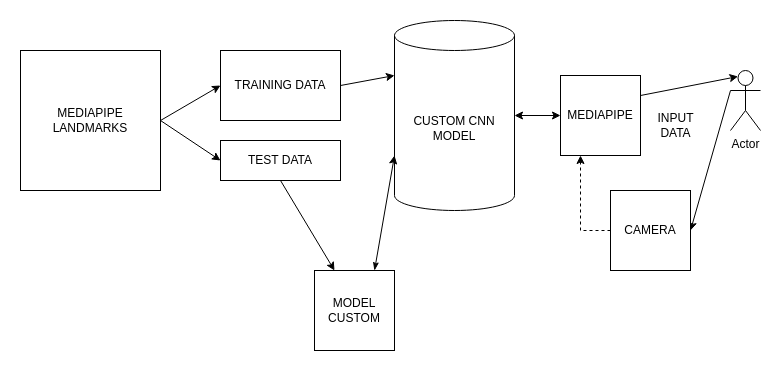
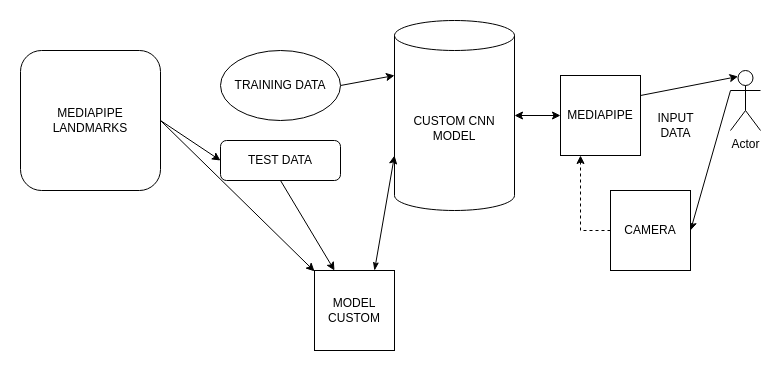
  <mxCell id="0" />
  <mxCell id="1" parent="0" />
- <mxCell id="2" style="edgeStyle=none;rounded=0;orthogonalLoop=1;jettySize=auto;html=1;exitX=1;exitY=0.5;exitDx=0;exitDy=0;entryX=0;entryY=0.5;entryDx=0;entryDy=0;startArrow=none;startFill=0;" parent="1" source="4" target="8" edge="1"><mxGeometry relative="1" as="geometry" /></mxCell>
+ <mxCell id="2" style="edgeStyle=none;rounded=0;orthogonalLoop=1;jettySize=auto;html=1;exitX=1;exitY=0.5;exitDx=0;exitDy=0;startArrow=none;startFill=0;" parent="1" source="4" target="16" edge="1"><mxGeometry relative="1" as="geometry" /></mxCell>
  <mxCell id="3" style="edgeStyle=none;rounded=0;orthogonalLoop=1;jettySize=auto;html=1;exitX=1;exitY=0.5;exitDx=0;exitDy=0;entryX=0;entryY=0.5;entryDx=0;entryDy=0;startArrow=none;startFill=0;" parent="1" source="4" target="6" edge="1"><mxGeometry relative="1" as="geometry" /></mxCell>
- <mxCell id="4" value="MEDIAPIPE LANDMARKS" style="whiteSpace=wrap;html=1;aspect=fixed;" parent="1" vertex="1"><mxGeometry x="20" y="50" width="140" height="140" as="geometry" /></mxCell>
+ <mxCell id="4" value="MEDIAPIPE LANDMARKS" style="whiteSpace=wrap;html=1;aspect=fixed;rounded=1;" parent="1" vertex="1"><mxGeometry x="20" y="50" width="140" height="140" as="geometry" /></mxCell>
  <mxCell id="5" style="edgeStyle=none;rounded=0;orthogonalLoop=1;jettySize=auto;html=1;exitX=0.5;exitY=1;exitDx=0;exitDy=0;entryX=0.25;entryY=0;entryDx=0;entryDy=0;startArrow=none;startFill=0;" parent="1" source="6" target="16" edge="1"><mxGeometry relative="1" as="geometry" /></mxCell>
- <mxCell id="6" value="TEST DATA" style="rounded=0;whiteSpace=wrap;html=1;" parent="1" vertex="1"><mxGeometry x="220" y="140" width="120" height="40" as="geometry" /></mxCell>
+ <mxCell id="6" value="TEST DATA" style="whiteSpace=wrap;html=1;rounded=1;" parent="1" vertex="1"><mxGeometry x="220" y="140" width="120" height="40" as="geometry" /></mxCell>
  <mxCell id="7" style="edgeStyle=none;rounded=0;orthogonalLoop=1;jettySize=auto;html=1;exitX=1;exitY=0.5;exitDx=0;exitDy=0;entryX=0;entryY=0;entryDx=0;entryDy=55;entryPerimeter=0;startArrow=none;startFill=0;" parent="1" source="8" target="10" edge="1"><mxGeometry relative="1" as="geometry" /></mxCell>
- <mxCell id="8" value="TRAINING DATA" style="rounded=0;whiteSpace=wrap;html=1;" parent="1" vertex="1"><mxGeometry x="220" y="50" width="120" height="70" as="geometry" /></mxCell>
+ <mxCell id="8" value="TRAINING DATA" style="ellipse;whiteSpace=wrap;html=1;" parent="1" vertex="1"><mxGeometry x="220" y="50" width="120" height="70" as="geometry" /></mxCell>
  <mxCell id="9" style="edgeStyle=none;rounded=0;orthogonalLoop=1;jettySize=auto;html=1;exitX=1;exitY=0.5;exitDx=0;exitDy=0;exitPerimeter=0;entryX=0;entryY=0.5;entryDx=0;entryDy=0;startArrow=classic;startFill=1;" parent="1" source="10" target="14" edge="1"><mxGeometry relative="1" as="geometry" /></mxCell>
  <mxCell id="10" value="CUSTOM CNN MODEL" style="shape=cylinder3;whiteSpace=wrap;html=1;boundedLbl=1;backgroundOutline=1;size=15;" parent="1" vertex="1"><mxGeometry x="394" y="20" width="120" height="190" as="geometry" /></mxCell>
  <mxCell id="11" style="rounded=0;orthogonalLoop=1;jettySize=auto;html=1;exitX=0;exitY=0.333;exitDx=0;exitDy=0;exitPerimeter=0;entryX=1;entryY=0.5;entryDx=0;entryDy=0;" parent="1" source="12" target="19" edge="1"><mxGeometry relative="1" as="geometry" /></mxCell>
  <mxCell id="12" value="Actor" style="shape=umlActor;verticalLabelPosition=bottom;verticalAlign=top;html=1;outlineConnect=0;" parent="1" vertex="1"><mxGeometry x="730" y="70" width="30" height="60" as="geometry" /></mxCell>
  <mxCell id="13" style="edgeStyle=none;rounded=0;orthogonalLoop=1;jettySize=auto;html=1;exitX=1;exitY=0.25;exitDx=0;exitDy=0;entryX=0.25;entryY=0.1;entryDx=0;entryDy=0;entryPerimeter=0;" parent="1" source="14" target="12" edge="1"><mxGeometry relative="1" as="geometry" /></mxCell>
  <mxCell id="14" value="MEDIAPIPE" style="whiteSpace=wrap;html=1;aspect=fixed;" parent="1" vertex="1"><mxGeometry x="560" y="75" width="80" height="80" as="geometry" /></mxCell>
  <mxCell id="15" style="edgeStyle=none;rounded=0;orthogonalLoop=1;jettySize=auto;html=1;exitX=0.75;exitY=0;exitDx=0;exitDy=0;entryX=0;entryY=0;entryDx=0;entryDy=135;entryPerimeter=0;startArrow=classicThin;startFill=1;" parent="1" source="16" target="10" edge="1"><mxGeometry relative="1" as="geometry" /></mxCell>
  <mxCell id="16" value="MODEL CUSTOM" style="whiteSpace=wrap;html=1;aspect=fixed;" parent="1" vertex="1"><mxGeometry x="314" y="270" width="80" height="80" as="geometry" /></mxCell>
  <mxCell id="17" value="INPUT&lt;br&gt;DATA" style="text;html=1;align=center;verticalAlign=middle;resizable=0;points=[];autosize=1;" parent="1" vertex="1"><mxGeometry x="650" y="110" width="50" height="30" as="geometry" /></mxCell>
  <mxCell id="18" style="edgeStyle=orthogonalEdgeStyle;rounded=0;orthogonalLoop=1;jettySize=auto;html=1;exitX=0;exitY=0.5;exitDx=0;exitDy=0;entryX=0.25;entryY=1;entryDx=0;entryDy=0;dashed=1;" edge="1" parent="1" source="19" target="14"><mxGeometry relative="1" as="geometry" /></mxCell>
  <mxCell id="19" value="CAMERA" style="whiteSpace=wrap;html=1;aspect=fixed;" vertex="1" parent="1"><mxGeometry x="610" y="190" width="80" height="80" as="geometry" /></mxCell>
